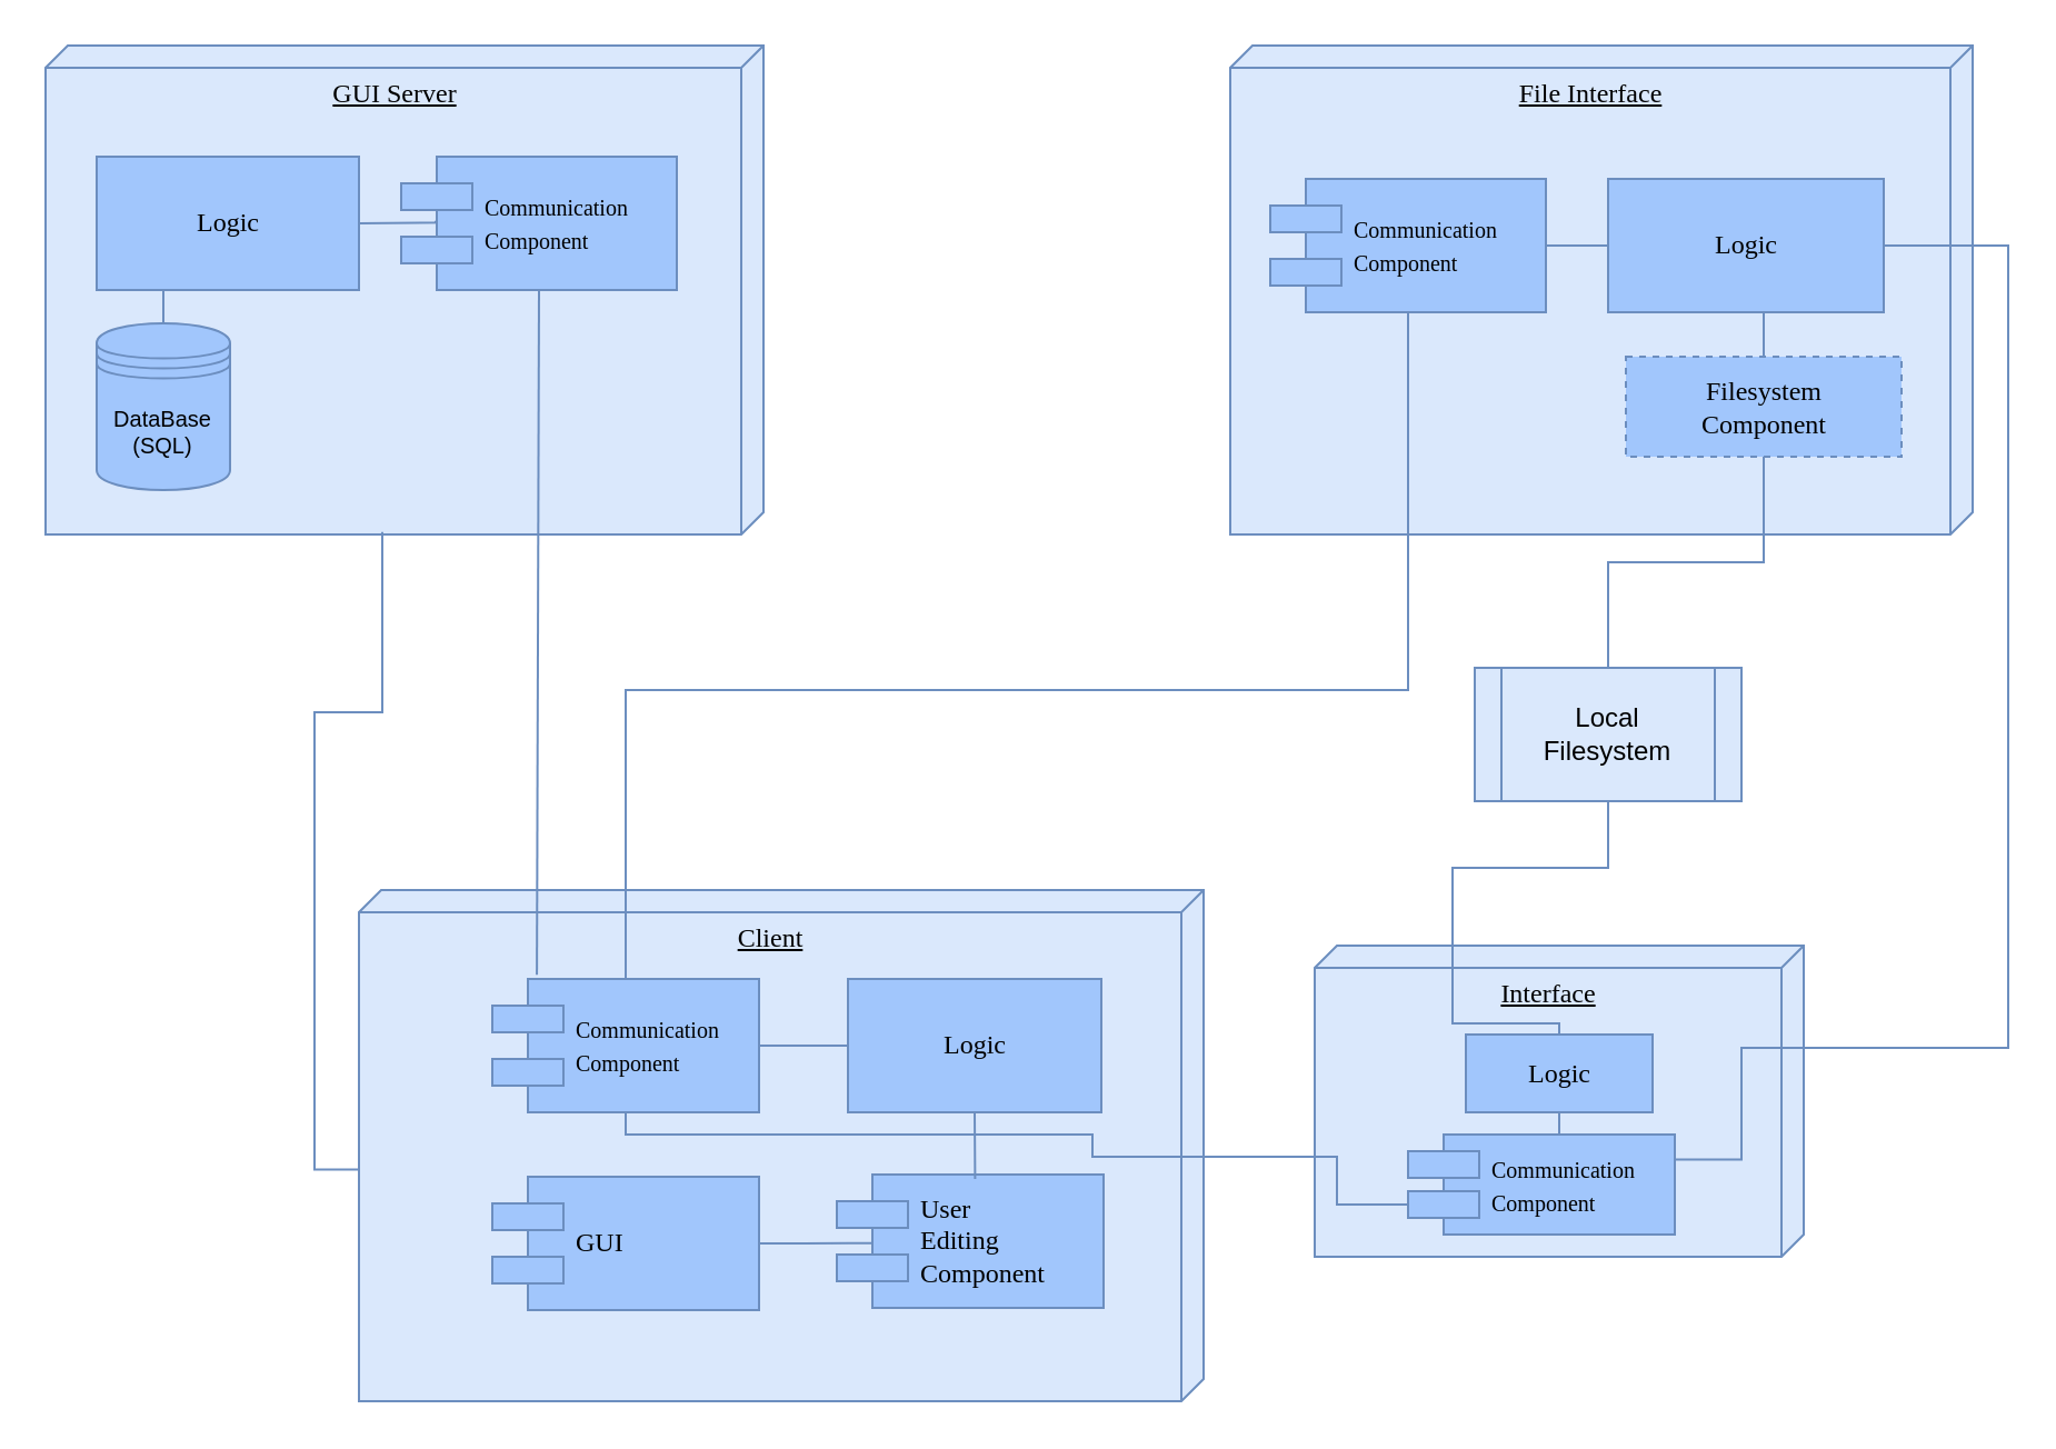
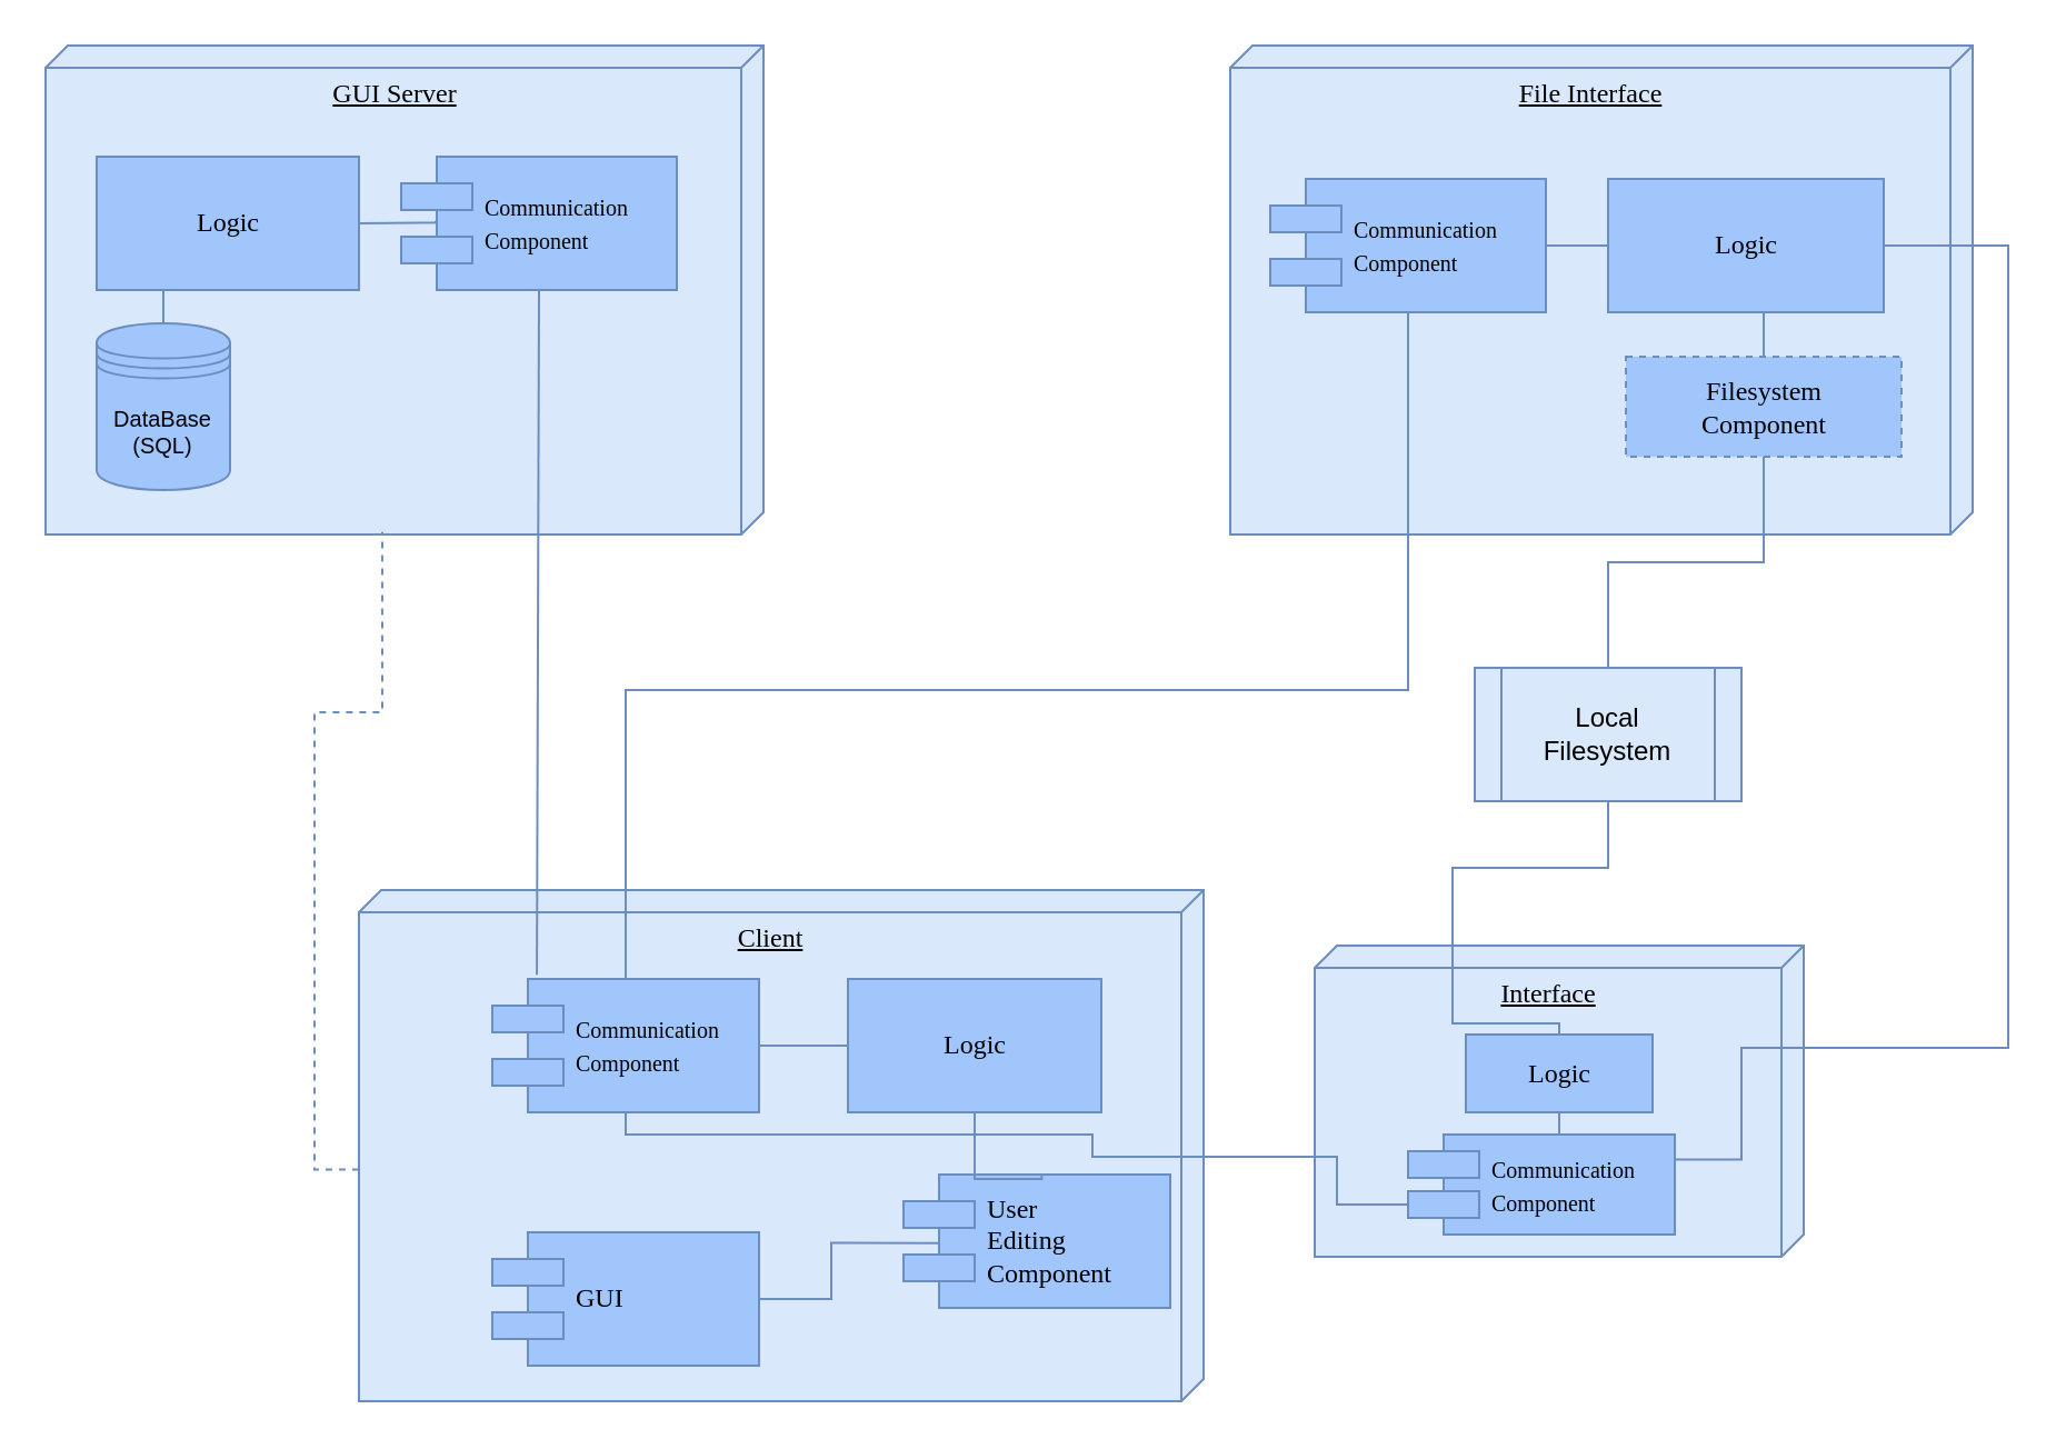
  <mxCell id="0" />
  <mxCell id="1" parent="0" />
  <mxCell id="2" value="Interface" style="verticalAlign=top;align=center;spacingTop=8;spacingLeft=2;spacingRight=12;shape=cube;size=10;direction=south;fontStyle=4;html=1;rounded=0;shadow=0;comic=0;labelBackgroundColor=none;strokeWidth=1;fontFamily=Verdana;fontSize=12;enumerate=0;backgroundOutline=0;metaEdit=0;fixDash=0;snapToPoint=1;fillColor=#dae8fc;strokeColor=#6c8ebf;" vertex="1" parent="1"><mxGeometry x="591" y="425" width="220" height="140" as="geometry" /></mxCell>
  <mxCell id="3" value="GUI Server" style="verticalAlign=top;align=center;spacingTop=8;spacingLeft=2;spacingRight=12;shape=cube;size=10;direction=south;fontStyle=4;html=1;rounded=0;shadow=0;comic=0;labelBackgroundColor=none;strokeWidth=1;fontFamily=Verdana;fontSize=12;enumerate=0;backgroundOutline=0;metaEdit=0;fixDash=0;snapToPoint=1;fillColor=#dae8fc;strokeColor=#6c8ebf;" parent="1" vertex="1"><mxGeometry x="20" y="20" width="323" height="220" as="geometry" /></mxCell>
  <mxCell id="4" value="File Interface" style="verticalAlign=top;align=center;spacingTop=8;spacingLeft=2;spacingRight=12;shape=cube;size=10;direction=south;fontStyle=4;html=1;rounded=0;shadow=0;comic=0;labelBackgroundColor=none;strokeWidth=1;fontFamily=Verdana;fontSize=12;enumerate=0;backgroundOutline=0;metaEdit=0;fixDash=0;snapToPoint=1;fillColor=#dae8fc;strokeColor=#6c8ebf;" parent="1" vertex="1"><mxGeometry x="553" y="20" width="334" height="220" as="geometry" /></mxCell>
- <mxCell id="5" style="edgeStyle=orthogonalEdgeStyle;rounded=0;comic=0;orthogonalLoop=1;jettySize=auto;html=1;entryX=0.995;entryY=0.531;entryDx=0;entryDy=0;entryPerimeter=0;fontSize=10;startArrow=none;startFill=0;endArrow=none;endFill=0;exitX=0.547;exitY=1;exitDx=0;exitDy=0;exitPerimeter=0;fillColor=#dae8fc;strokeColor=#6c8ebf;" parent="1" source="6" target="3" edge="1"><mxGeometry relative="1" as="geometry" /></mxCell>
+ <mxCell id="5" style="edgeStyle=orthogonalEdgeStyle;rounded=0;comic=0;orthogonalLoop=1;jettySize=auto;html=1;entryX=0.995;entryY=0.531;entryDx=0;entryDy=0;entryPerimeter=0;fontSize=10;startArrow=none;startFill=0;endArrow=none;endFill=0;exitX=0.547;exitY=1;exitDx=0;exitDy=0;exitPerimeter=0;fillColor=#dae8fc;strokeColor=#6c8ebf;dashed=1;" parent="1" source="6" target="3" edge="1"><mxGeometry relative="1" as="geometry" /></mxCell>
  <mxCell id="6" value="Client" style="verticalAlign=top;align=center;spacingTop=8;spacingLeft=2;spacingRight=12;shape=cube;size=10;direction=south;fontStyle=4;html=1;rounded=0;shadow=0;comic=0;labelBackgroundColor=none;strokeWidth=1;fontFamily=Verdana;fontSize=12;enumerate=0;backgroundOutline=0;metaEdit=0;fixDash=0;snapToPoint=1;fillColor=#dae8fc;strokeColor=#6c8ebf;" parent="1" vertex="1"><mxGeometry x="161" y="400" width="380" height="230" as="geometry" /></mxCell>
  <mxCell id="7" style="edgeStyle=orthogonalEdgeStyle;rounded=0;comic=0;orthogonalLoop=1;jettySize=auto;html=1;entryX=1;entryY=0.5;entryDx=0;entryDy=0;fontSize=10;startArrow=none;startFill=0;endArrow=none;endFill=0;exitX=0.121;exitY=0.489;exitDx=0;exitDy=0;fillColor=#dae8fc;strokeColor=#6c8ebf;exitPerimeter=0;" parent="1" source="8" target="23" edge="1"><mxGeometry relative="1" as="geometry"><Array as="points"><mxPoint x="242" y="99" /></Array></mxGeometry></mxCell>
  <mxCell id="8" value="&lt;font style=&quot;font-size: 10px;&quot;&gt;Communication&lt;br&gt;Component&lt;br&gt;&lt;/font&gt;" style="shape=component;align=left;spacingLeft=36;rounded=0;shadow=0;comic=0;labelBackgroundColor=none;strokeWidth=1;fontFamily=Verdana;fontSize=12;html=1;enumerate=0;backgroundOutline=0;metaEdit=0;fixDash=0;snapToPoint=1;fillColor=#A1C6FC;strokeColor=#6c8ebf;" parent="1" vertex="1"><mxGeometry x="180" y="70" width="124" height="60" as="geometry" /></mxCell>
  <mxCell id="9" style="edgeStyle=orthogonalEdgeStyle;rounded=1;comic=0;orthogonalLoop=1;jettySize=auto;html=1;entryX=0;entryY=0.5;entryDx=0;entryDy=0;fontSize=10;startArrow=none;startFill=0;endArrow=none;endFill=0;fillColor=#dae8fc;strokeColor=#6c8ebf;" parent="1" source="10" target="26" edge="1"><mxGeometry relative="1" as="geometry" /></mxCell>
  <mxCell id="10" value="&lt;span style=&quot;font-size: 10px;&quot;&gt;Communication&lt;/span&gt;&lt;br style=&quot;font-size: 10px;&quot;&gt;&lt;span style=&quot;font-size: 10px;&quot;&gt;Component&lt;/span&gt;" style="shape=component;align=left;spacingLeft=36;rounded=0;shadow=0;comic=0;labelBackgroundColor=none;strokeWidth=1;fontFamily=Verdana;fontSize=12;html=1;enumerate=0;backgroundOutline=0;metaEdit=0;fixDash=0;snapToPoint=1;fillColor=#A1C6FC;strokeColor=#6c8ebf;" parent="1" vertex="1"><mxGeometry x="571" y="80" width="124" height="60" as="geometry" /></mxCell>
  <mxCell id="11" style="edgeStyle=orthogonalEdgeStyle;rounded=0;comic=0;orthogonalLoop=1;jettySize=auto;html=1;entryX=0.5;entryY=1;entryDx=0;entryDy=0;fontSize=10;startArrow=none;startFill=0;endArrow=none;endFill=0;fillColor=#dae8fc;strokeColor=#6c8ebf;" parent="1" source="13" target="26" edge="1"><mxGeometry relative="1" as="geometry" /></mxCell>
  <mxCell id="12" style="edgeStyle=orthogonalEdgeStyle;rounded=0;orthogonalLoop=1;jettySize=auto;html=1;entryX=0.5;entryY=0;entryDx=0;entryDy=0;endArrow=none;endFill=0;strokeColor=#6c8ebf;fillColor=#dae8fc;" edge="1" parent="1" source="13" target="28"><mxGeometry relative="1" as="geometry"><mxPoint x="736.77" y="260" as="targetPoint" /></mxGeometry></mxCell>
  <mxCell id="13" value="Filesystem &lt;br&gt;Component" style="html=1;rounded=0;shadow=0;comic=0;labelBackgroundColor=none;strokeWidth=1;fontFamily=Verdana;fontSize=12;align=center;enumerate=0;backgroundOutline=0;metaEdit=0;fixDash=0;snapToPoint=1;fillColor=#A1C6FC;strokeColor=#6c8ebf;dashed=1;" parent="1" vertex="1"><mxGeometry x="731" y="160" width="124" height="45" as="geometry" /></mxCell>
  <mxCell id="14" style="edgeStyle=orthogonalEdgeStyle;rounded=0;comic=0;orthogonalLoop=1;jettySize=auto;html=1;entryX=0;entryY=0.5;entryDx=0;entryDy=0;fontSize=10;startArrow=none;startFill=0;endArrow=none;endFill=0;fillColor=#dae8fc;strokeColor=#6c8ebf;" parent="1" source="16" target="25" edge="1"><mxGeometry relative="1" as="geometry"><Array as="points" /></mxGeometry></mxCell>
  <mxCell id="15" style="edgeStyle=orthogonalEdgeStyle;rounded=0;orthogonalLoop=1;jettySize=auto;html=1;entryX=0;entryY=0.7;entryDx=0;entryDy=0;strokeColor=#6c8ebf;endArrow=none;endFill=0;fillColor=#dae8fc;" edge="1" parent="1" source="16" target="33"><mxGeometry relative="1" as="geometry"><Array as="points"><mxPoint x="281" y="510" /><mxPoint x="491" y="510" /><mxPoint x="491" y="520" /><mxPoint x="601" y="520" /><mxPoint x="601" y="542" /></Array></mxGeometry></mxCell>
  <mxCell id="16" value="&lt;span style=&quot;font-size: 10px;&quot;&gt;Communication&lt;/span&gt;&lt;br style=&quot;font-size: 10px;&quot;&gt;&lt;span style=&quot;font-size: 10px;&quot;&gt;Component&lt;/span&gt;" style="shape=component;align=left;spacingLeft=36;rounded=0;shadow=0;comic=0;labelBackgroundColor=none;strokeWidth=1;fontFamily=Verdana;fontSize=12;html=1;enumerate=0;backgroundOutline=0;metaEdit=0;fixDash=0;snapToPoint=1;fillColor=#A1C6FC;strokeColor=#6c8ebf;" parent="1" vertex="1"><mxGeometry x="221" y="440" width="120" height="60" as="geometry" /></mxCell>
  <mxCell id="17" style="edgeStyle=none;rounded=0;html=1;labelBackgroundColor=none;startArrow=none;startFill=0;startSize=8;endArrow=none;endFill=0;endSize=16;fontFamily=Verdana;fontSize=12;entryX=0.5;entryY=1;entryDx=0;entryDy=0;comic=0;enumerate=0;backgroundOutline=0;metaEdit=0;fixDash=0;snapToPoint=1;exitX=0.167;exitY=-0.031;exitDx=0;exitDy=0;fillColor=#dae8fc;strokeColor=#6c8ebf;exitPerimeter=0;" parent="1" source="16" target="8" edge="1"><mxGeometry relative="1" as="geometry"><mxPoint x="270.414" y="198.925" as="targetPoint" /><Array as="points" /></mxGeometry></mxCell>
  <mxCell id="18" style="edgeStyle=orthogonalEdgeStyle;rounded=0;orthogonalLoop=1;jettySize=auto;html=1;entryX=0.141;entryY=0.514;entryDx=0;entryDy=0;entryPerimeter=0;endArrow=none;endFill=0;fillColor=#dae8fc;strokeColor=#6c8ebf;" edge="1" parent="1" source="19" target="20"><mxGeometry relative="1" as="geometry" /></mxCell>
- <mxCell id="19" value="GUI" style="shape=component;align=left;spacingLeft=36;rounded=0;shadow=0;comic=0;labelBackgroundColor=none;strokeWidth=1;fontFamily=Verdana;fontSize=12;html=1;enumerate=0;backgroundOutline=0;metaEdit=0;fixDash=0;snapToPoint=1;fillColor=#A1C6FC;strokeColor=#6c8ebf;" parent="1" vertex="1"><mxGeometry x="221" y="529" width="120" height="60" as="geometry" /></mxCell>
- <mxCell id="20" value="&lt;font style=&quot;font-size: 12px;&quot;&gt;User&lt;br&gt;Editing&lt;br&gt;Component&lt;/font&gt;" style="shape=component;align=left;spacingLeft=36;rounded=0;shadow=0;comic=0;labelBackgroundColor=none;strokeWidth=1;fontFamily=Verdana;fontSize=12;html=1;enumerate=0;backgroundOutline=0;metaEdit=0;fixDash=0;snapToPoint=1;fillColor=#A1C6FC;strokeColor=#6c8ebf;" parent="1" vertex="1"><mxGeometry x="376" y="528" width="120" height="60" as="geometry" /></mxCell>
+ <mxCell id="19" value="GUI" style="shape=component;align=left;spacingLeft=36;rounded=0;shadow=0;comic=0;labelBackgroundColor=none;strokeWidth=1;fontFamily=Verdana;fontSize=12;html=1;enumerate=0;backgroundOutline=0;metaEdit=0;fixDash=0;snapToPoint=1;fillColor=#A1C6FC;strokeColor=#6c8ebf;" parent="1" vertex="1"><mxGeometry x="221" y="554" width="120" height="60" as="geometry" /></mxCell>
+ <mxCell id="20" value="&lt;font style=&quot;font-size: 12px;&quot;&gt;User&lt;br&gt;Editing&lt;br&gt;Component&lt;/font&gt;" style="shape=component;align=left;spacingLeft=36;rounded=0;shadow=0;comic=0;labelBackgroundColor=none;strokeWidth=1;fontFamily=Verdana;fontSize=12;html=1;enumerate=0;backgroundOutline=0;metaEdit=0;fixDash=0;snapToPoint=1;fillColor=#A1C6FC;strokeColor=#6c8ebf;" parent="1" vertex="1"><mxGeometry x="406" y="528" width="120" height="60" as="geometry" /></mxCell>
  <mxCell id="21" style="edgeStyle=none;rounded=0;html=1;labelBackgroundColor=none;startArrow=none;startFill=0;startSize=8;endArrow=none;endFill=0;endSize=16;fontFamily=Verdana;fontSize=12;exitX=0.5;exitY=0;exitDx=0;exitDy=0;entryX=0.5;entryY=1;entryDx=0;entryDy=0;comic=0;enumerate=0;backgroundOutline=0;metaEdit=0;fixDash=0;snapToPoint=1;fillColor=#dae8fc;strokeColor=#6c8ebf;" parent="1" source="16" target="10" edge="1"><mxGeometry relative="1" as="geometry"><mxPoint x="513.86" y="400.21" as="sourcePoint" /><mxPoint x="626.635" y="187.17" as="targetPoint" /><Array as="points"><mxPoint x="281" y="310" /><mxPoint x="633" y="310" /></Array></mxGeometry></mxCell>
  <mxCell id="22" style="edgeStyle=orthogonalEdgeStyle;rounded=0;comic=0;orthogonalLoop=1;jettySize=auto;html=1;entryX=0.5;entryY=0;entryDx=0;entryDy=0;fontSize=10;startArrow=none;startFill=0;endArrow=none;endFill=0;exitX=0.5;exitY=1;exitDx=0;exitDy=0;fillColor=#dae8fc;strokeColor=#6c8ebf;" parent="1" source="23" target="27" edge="1"><mxGeometry relative="1" as="geometry" /></mxCell>
  <mxCell id="23" value="Logic" style="html=1;rounded=0;shadow=0;comic=0;labelBackgroundColor=none;strokeWidth=1;fontFamily=Verdana;fontSize=12;align=center;enumerate=0;backgroundOutline=0;metaEdit=0;fixDash=0;snapToPoint=1;fillColor=#A1C6FC;strokeColor=#6c8ebf;" parent="1" vertex="1"><mxGeometry x="43" y="70" width="118" height="60" as="geometry" /></mxCell>
  <mxCell id="24" style="edgeStyle=orthogonalEdgeStyle;rounded=0;orthogonalLoop=1;jettySize=auto;html=1;entryX=0.518;entryY=-0.006;entryDx=0;entryDy=0;startArrow=none;startFill=0;endArrow=none;endFill=0;comic=0;enumerate=0;backgroundOutline=0;metaEdit=0;fixDash=0;snapToPoint=1;entryPerimeter=0;fillColor=#dae8fc;strokeColor=#6c8ebf;" parent="1" source="25" target="20" edge="1"><mxGeometry relative="1" as="geometry"><Array as="points"><mxPoint x="438" y="530" /></Array></mxGeometry></mxCell>
  <mxCell id="25" value="Logic" style="html=1;rounded=0;shadow=0;comic=0;labelBackgroundColor=none;strokeWidth=1;fontFamily=Verdana;fontSize=12;align=center;enumerate=0;backgroundOutline=0;metaEdit=0;fixDash=0;snapToPoint=1;fillColor=#A1C6FC;strokeColor=#6c8ebf;" parent="1" vertex="1"><mxGeometry x="381" y="440" width="114" height="60" as="geometry" /></mxCell>
  <mxCell id="26" value="Logic" style="html=1;rounded=0;shadow=0;comic=0;labelBackgroundColor=none;strokeWidth=1;fontFamily=Verdana;fontSize=12;align=center;enumerate=0;backgroundOutline=0;metaEdit=0;fixDash=0;snapToPoint=1;fillColor=#A1C6FC;strokeColor=#6c8ebf;" parent="1" vertex="1"><mxGeometry x="723" y="80" width="124" height="60" as="geometry" /></mxCell>
  <mxCell id="27" value="DataBase&lt;br&gt;(SQL)" style="shape=datastore;whiteSpace=wrap;html=1;fontSize=10;fillColor=#A1C6FC;strokeColor=#6c8ebf;" parent="1" vertex="1"><mxGeometry x="43" y="145" width="60" height="75" as="geometry" /></mxCell>
  <mxCell id="28" value="&lt;span style=&quot;&quot;&gt;Local&lt;/span&gt;&lt;br style=&quot;&quot;&gt;&lt;span style=&quot;&quot;&gt;Filesystem&lt;/span&gt;" style="shape=process;whiteSpace=wrap;html=1;backgroundOutline=1;fillColor=#dae8fc;strokeColor=#6c8ebf;" vertex="1" parent="1"><mxGeometry x="663" y="300" width="120" height="60" as="geometry" /></mxCell>
  <mxCell id="29" style="edgeStyle=orthogonalEdgeStyle;rounded=0;orthogonalLoop=1;jettySize=auto;html=1;entryX=0.5;entryY=1;entryDx=0;entryDy=0;strokeColor=#6c8ebf;endArrow=none;endFill=0;fillColor=#dae8fc;exitX=0.5;exitY=0;exitDx=0;exitDy=0;" edge="1" parent="1" source="32" target="28"><mxGeometry relative="1" as="geometry"><Array as="points"><mxPoint x="701" y="460" /><mxPoint x="653" y="460" /><mxPoint x="653" y="390" /><mxPoint x="723" y="390" /></Array></mxGeometry></mxCell>
  <mxCell id="30" style="edgeStyle=orthogonalEdgeStyle;rounded=0;orthogonalLoop=1;jettySize=auto;html=1;entryX=1;entryY=0.5;entryDx=0;entryDy=0;strokeColor=#6c8ebf;endArrow=none;endFill=0;exitX=1;exitY=0.25;exitDx=0;exitDy=0;fillColor=#dae8fc;" edge="1" parent="1" source="33" target="26"><mxGeometry relative="1" as="geometry"><Array as="points"><mxPoint x="783" y="521" /><mxPoint x="783" y="471" /><mxPoint x="903" y="471" /><mxPoint x="903" y="110" /></Array></mxGeometry></mxCell>
  <mxCell id="31" style="edgeStyle=orthogonalEdgeStyle;rounded=0;orthogonalLoop=1;jettySize=auto;html=1;entryX=0.5;entryY=0;entryDx=0;entryDy=0;strokeColor=#6c8ebf;endArrow=none;endFill=0;fillColor=#dae8fc;" edge="1" parent="1" source="32" target="33"><mxGeometry relative="1" as="geometry" /></mxCell>
  <mxCell id="32" value="Logic" style="html=1;rounded=0;shadow=0;comic=0;labelBackgroundColor=none;strokeWidth=1;fontFamily=Verdana;fontSize=12;align=center;enumerate=0;backgroundOutline=0;metaEdit=0;fixDash=0;snapToPoint=1;fillColor=#A1C6FC;strokeColor=#6c8ebf;" vertex="1" parent="1"><mxGeometry x="659" y="465" width="84" height="35" as="geometry" /></mxCell>
  <mxCell id="33" value="&lt;span style=&quot;font-size: 10px;&quot;&gt;Communication&lt;/span&gt;&lt;br style=&quot;font-size: 10px;&quot;&gt;&lt;span style=&quot;font-size: 10px;&quot;&gt;Component&lt;/span&gt;" style="shape=component;align=left;spacingLeft=36;rounded=0;shadow=0;comic=0;labelBackgroundColor=none;strokeWidth=1;fontFamily=Verdana;fontSize=12;html=1;enumerate=0;backgroundOutline=0;metaEdit=0;fixDash=0;snapToPoint=1;fillColor=#A1C6FC;strokeColor=#6c8ebf;" vertex="1" parent="1"><mxGeometry x="633" y="510" width="120" height="45" as="geometry" /></mxCell>
